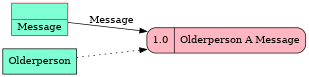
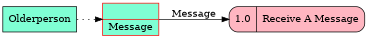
  digraph {
    rankdir=LR
    node [fillcolor=aquamarine style=filled]
    n1 [color=red label="<f0>  |<f1> Message " shape=record]
-   n2 [fillcolor=lightpink label="{<f0> 1.0|<f1> Olderperson A Message }" shape=Mrecord]
+   n2 [fillcolor=lightpink label="{<f0> 1.0|<f1> Receive A Message }" shape=Mrecord]
    n3 [label=Olderperson shape=box]
    n1 -> n2 [label=Message style=solid]
-   n3 -> n2 [style=dotted]
+   n3 -> n1 [style=dotted]
  }
